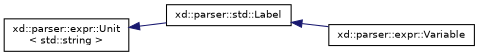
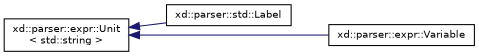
  digraph {
    rankdir=LR
    node [color=black fillcolor=white fontname=Helvetica fontsize=10 shape=record style=filled]
    edge [color=midnightblue dir=back fontname=Helvetica fontsize=10 labelfontname=Helvetica labelfontsize=10 style=solid]
    n1 [height=0.2 label="xd::parser::expr::Unit\l\< std::string \>" width=0.4]
    n2 [height=0.2 label="xd::parser::std::Label" width=0.4]
    n3 [height=0.2 label="xd::parser::expr::Variable" width=0.4]
    n1 -> n2
-   n2 -> n3
+   n1 -> n3
  }
